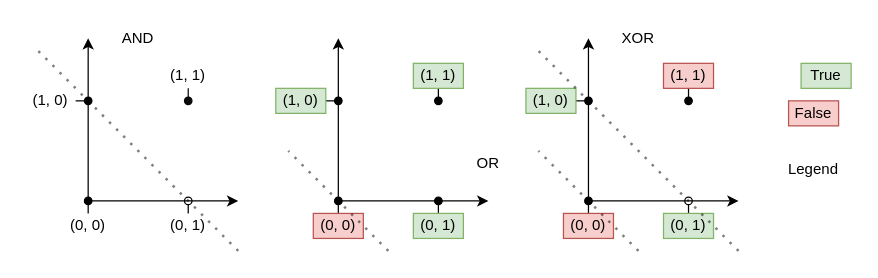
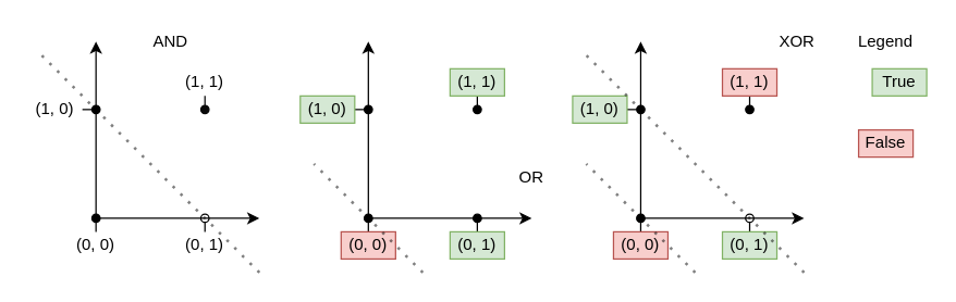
  <mxCell id="0" />
  <mxCell id="1" parent="0" />
  <mxCell id="2" value="" style="endArrow=classic;html=1;" parent="1" edge="1"><mxGeometry width="50" height="50" relative="1" as="geometry"><mxPoint x="70" y="160" as="sourcePoint" /><mxPoint x="190" y="160" as="targetPoint" /></mxGeometry></mxCell>
  <mxCell id="3" style="edgeStyle=orthogonalEdgeStyle;rounded=0;orthogonalLoop=1;jettySize=auto;html=1;exitX=0.5;exitY=0;exitDx=0;exitDy=0;startArrow=none;startFill=0;endArrow=oval;endFill=1;" parent="1" source="4" edge="1"><mxGeometry relative="1" as="geometry"><mxPoint x="70" y="160" as="targetPoint" /></mxGeometry></mxCell>
  <mxCell id="4" value="(0, 0)" style="text;html=1;align=center;verticalAlign=middle;whiteSpace=wrap;rounded=0;" parent="1" vertex="1"><mxGeometry x="50" y="170" width="40" height="20" as="geometry" /></mxCell>
  <mxCell id="5" style="edgeStyle=orthogonalEdgeStyle;rounded=0;orthogonalLoop=1;jettySize=auto;html=1;exitX=0.5;exitY=0;exitDx=0;exitDy=0;startArrow=none;startFill=0;endArrow=oval;endFill=0;jumpStyle=none;shadow=0;sketch=0;textOpacity=30;" parent="1" source="6" edge="1"><mxGeometry relative="1" as="geometry"><mxPoint x="150" y="160" as="targetPoint" /></mxGeometry></mxCell>
  <mxCell id="6" value="(0, 1)" style="text;html=1;align=center;verticalAlign=middle;whiteSpace=wrap;rounded=0;labelBackgroundColor=none;" parent="1" vertex="1"><mxGeometry x="130" y="170" width="40" height="20" as="geometry" /></mxCell>
  <mxCell id="7" style="edgeStyle=orthogonalEdgeStyle;rounded=0;jumpSize=3;orthogonalLoop=1;jettySize=auto;html=1;exitX=0.5;exitY=1;exitDx=0;exitDy=0;startArrow=none;startFill=0;startSize=6;endArrow=oval;endFill=1;endSize=6;strokeColor=#0A0A0A;strokeWidth=1;" edge="1" parent="1" source="8"><mxGeometry relative="1" as="geometry"><mxPoint x="150" y="80" as="targetPoint" /></mxGeometry></mxCell>
  <mxCell id="8" value="(1, 1)" style="text;html=1;align=center;verticalAlign=middle;whiteSpace=wrap;rounded=0;" parent="1" vertex="1"><mxGeometry x="130" y="50" width="40" height="20" as="geometry" /></mxCell>
- <mxCell id="9" value="AND" style="text;html=1;strokeColor=none;fillColor=none;align=center;verticalAlign=middle;whiteSpace=wrap;rounded=0;" parent="1" vertex="1"><mxGeometry x="90" y="20" width="40" height="20" as="geometry" /></mxCell>
+ <mxCell id="9" value="AND" style="text;html=1;strokeColor=none;fillColor=none;align=center;verticalAlign=middle;whiteSpace=wrap;rounded=0;" parent="1" vertex="1"><mxGeometry x="105" y="20" width="40" height="20" as="geometry" /></mxCell>
  <mxCell id="10" style="edgeStyle=orthogonalEdgeStyle;rounded=0;orthogonalLoop=1;jettySize=auto;html=1;exitX=1;exitY=0.5;exitDx=0;exitDy=0;startArrow=none;startFill=0;endArrow=oval;endFill=1;" parent="1" source="11" edge="1"><mxGeometry relative="1" as="geometry"><mxPoint x="70" y="80" as="targetPoint" /></mxGeometry></mxCell>
  <mxCell id="11" value="(1, 0)" style="text;html=1;align=center;verticalAlign=middle;whiteSpace=wrap;rounded=0;labelBackgroundColor=none;" parent="1" vertex="1"><mxGeometry x="20" y="70" width="40" height="20" as="geometry" /></mxCell>
  <mxCell id="12" value="" style="endArrow=classic;html=1;" parent="1" edge="1"><mxGeometry width="50" height="50" relative="1" as="geometry"><mxPoint x="70" y="160" as="sourcePoint" /><mxPoint x="70" y="30" as="targetPoint" /></mxGeometry></mxCell>
  <mxCell id="13" value="" style="endArrow=classic;html=1;" parent="1" edge="1"><mxGeometry width="50" height="50" relative="1" as="geometry"><mxPoint x="270" y="160" as="sourcePoint" /><mxPoint x="390" y="160" as="targetPoint" /></mxGeometry></mxCell>
  <mxCell id="14" style="edgeStyle=orthogonalEdgeStyle;rounded=0;orthogonalLoop=1;jettySize=auto;html=1;exitX=0.5;exitY=0;exitDx=0;exitDy=0;startArrow=none;startFill=0;endArrow=oval;endFill=1;" parent="1" source="15" edge="1"><mxGeometry relative="1" as="geometry"><mxPoint x="270" y="160" as="targetPoint" /></mxGeometry></mxCell>
  <mxCell id="15" value="(0, 0)" style="text;html=1;strokeColor=#b85450;fillColor=#f8cecc;align=center;verticalAlign=middle;whiteSpace=wrap;rounded=0;" parent="1" vertex="1"><mxGeometry x="250" y="170" width="40" height="20" as="geometry" /></mxCell>
  <mxCell id="16" style="edgeStyle=orthogonalEdgeStyle;rounded=0;orthogonalLoop=1;jettySize=auto;html=1;exitX=0.5;exitY=0;exitDx=0;exitDy=0;startArrow=none;startFill=0;endArrow=oval;endFill=1;" parent="1" source="17" edge="1"><mxGeometry relative="1" as="geometry"><mxPoint x="350" y="160" as="targetPoint" /></mxGeometry></mxCell>
  <mxCell id="17" value="(0, 1)" style="text;html=1;strokeColor=#82b366;fillColor=#d5e8d4;align=center;verticalAlign=middle;whiteSpace=wrap;rounded=0;" parent="1" vertex="1"><mxGeometry x="330" y="170" width="40" height="20" as="geometry" /></mxCell>
  <mxCell id="18" style="edgeStyle=orthogonalEdgeStyle;rounded=0;orthogonalLoop=1;jettySize=auto;html=1;exitX=0;exitY=0.25;exitDx=0;exitDy=0;startArrow=none;startFill=0;endArrow=oval;endFill=1;" parent="1" source="19" edge="1"><mxGeometry relative="1" as="geometry"><mxPoint x="350" y="80" as="targetPoint" /></mxGeometry></mxCell>
  <mxCell id="19" value="(1, 1)" style="text;html=1;strokeColor=#82b366;fillColor=#d5e8d4;align=center;verticalAlign=middle;whiteSpace=wrap;rounded=0;" parent="1" vertex="1"><mxGeometry x="330" y="50" width="40" height="20" as="geometry" /></mxCell>
  <mxCell id="20" value="OR" style="text;html=1;strokeColor=none;fillColor=none;align=center;verticalAlign=middle;whiteSpace=wrap;rounded=0;" parent="1" vertex="1"><mxGeometry x="370" y="120" width="40" height="20" as="geometry" /></mxCell>
  <mxCell id="21" style="edgeStyle=orthogonalEdgeStyle;rounded=0;orthogonalLoop=1;jettySize=auto;html=1;exitX=1;exitY=0.5;exitDx=0;exitDy=0;startArrow=none;startFill=0;endArrow=oval;endFill=1;" parent="1" source="22" edge="1"><mxGeometry relative="1" as="geometry"><mxPoint x="270" y="80" as="targetPoint" /></mxGeometry></mxCell>
  <mxCell id="22" value="(1, 0)" style="text;html=1;strokeColor=#82b366;fillColor=#d5e8d4;align=center;verticalAlign=middle;whiteSpace=wrap;rounded=0;labelBackgroundColor=none;" parent="1" vertex="1"><mxGeometry x="220" y="70" width="40" height="20" as="geometry" /></mxCell>
  <mxCell id="23" value="" style="endArrow=classic;html=1;" parent="1" edge="1"><mxGeometry width="50" height="50" relative="1" as="geometry"><mxPoint x="270" y="160" as="sourcePoint" /><mxPoint x="270" y="30" as="targetPoint" /></mxGeometry></mxCell>
  <mxCell id="24" value="" style="endArrow=classic;html=1;" parent="1" edge="1"><mxGeometry width="50" height="50" relative="1" as="geometry"><mxPoint x="470" y="160" as="sourcePoint" /><mxPoint x="590" y="160" as="targetPoint" /></mxGeometry></mxCell>
  <mxCell id="25" style="edgeStyle=orthogonalEdgeStyle;rounded=0;orthogonalLoop=1;jettySize=auto;html=1;exitX=0.5;exitY=0;exitDx=0;exitDy=0;startArrow=none;startFill=0;endArrow=oval;endFill=1;" parent="1" source="26" edge="1"><mxGeometry relative="1" as="geometry"><mxPoint x="470" y="160" as="targetPoint" /></mxGeometry></mxCell>
  <mxCell id="26" value="(0, 0)" style="text;html=1;strokeColor=#b85450;fillColor=#f8cecc;align=center;verticalAlign=middle;whiteSpace=wrap;rounded=0;" parent="1" vertex="1"><mxGeometry x="450" y="170" width="40" height="20" as="geometry" /></mxCell>
  <mxCell id="27" style="edgeStyle=orthogonalEdgeStyle;rounded=0;orthogonalLoop=1;jettySize=auto;html=1;exitX=0.5;exitY=0;exitDx=0;exitDy=0;startArrow=none;startFill=0;endArrow=oval;endFill=0;" parent="1" source="28" edge="1"><mxGeometry relative="1" as="geometry"><mxPoint x="550" y="160" as="targetPoint" /></mxGeometry></mxCell>
  <mxCell id="28" value="(0, 1)" style="text;html=1;strokeColor=#82b366;fillColor=#d5e8d4;align=center;verticalAlign=middle;whiteSpace=wrap;rounded=0;" parent="1" vertex="1"><mxGeometry x="530" y="170" width="40" height="20" as="geometry" /></mxCell>
  <mxCell id="29" style="edgeStyle=orthogonalEdgeStyle;rounded=0;orthogonalLoop=1;jettySize=auto;html=1;exitX=0;exitY=0.25;exitDx=0;exitDy=0;startArrow=none;startFill=0;endArrow=oval;endFill=1;" parent="1" source="30" edge="1"><mxGeometry relative="1" as="geometry"><mxPoint x="550" y="80" as="targetPoint" /></mxGeometry></mxCell>
  <mxCell id="30" value="(1, 1)" style="text;html=1;strokeColor=#b85450;fillColor=#f8cecc;align=center;verticalAlign=middle;whiteSpace=wrap;rounded=0;" parent="1" vertex="1"><mxGeometry x="530" y="50" width="40" height="20" as="geometry" /></mxCell>
- <mxCell id="31" value="XOR" style="text;html=1;strokeColor=none;fillColor=none;align=center;verticalAlign=middle;whiteSpace=wrap;rounded=0;" parent="1" vertex="1"><mxGeometry x="490" y="20" width="40" height="20" as="geometry" /></mxCell>
+ <mxCell id="31" value="XOR" style="text;html=1;strokeColor=none;fillColor=none;align=center;verticalAlign=middle;whiteSpace=wrap;rounded=0;" parent="1" vertex="1"><mxGeometry x="565" y="20" width="40" height="20" as="geometry" /></mxCell>
  <mxCell id="32" style="edgeStyle=orthogonalEdgeStyle;rounded=0;orthogonalLoop=1;jettySize=auto;html=1;exitX=1;exitY=0.5;exitDx=0;exitDy=0;startArrow=none;startFill=0;endArrow=oval;endFill=1;" parent="1" source="33" edge="1"><mxGeometry relative="1" as="geometry"><mxPoint x="470" y="80" as="targetPoint" /></mxGeometry></mxCell>
  <mxCell id="33" value="(1, 0)" style="text;html=1;strokeColor=#82b366;fillColor=#d5e8d4;align=center;verticalAlign=middle;whiteSpace=wrap;rounded=0;labelBackgroundColor=none;" parent="1" vertex="1"><mxGeometry x="420" y="70" width="40" height="20" as="geometry" /></mxCell>
  <mxCell id="34" value="" style="endArrow=classic;html=1;" parent="1" edge="1"><mxGeometry width="50" height="50" relative="1" as="geometry"><mxPoint x="470" y="160" as="sourcePoint" /><mxPoint x="470" y="30" as="targetPoint" /></mxGeometry></mxCell>
  <mxCell id="35" value="True" style="text;html=1;strokeColor=#82b366;fillColor=#d5e8d4;align=center;verticalAlign=middle;whiteSpace=wrap;rounded=0;labelBackgroundColor=none;" parent="1" vertex="1"><mxGeometry x="640" y="50" width="40" height="20" as="geometry" /></mxCell>
- <mxCell id="36" value="False" style="text;html=1;strokeColor=#b85450;fillColor=#f8cecc;align=center;verticalAlign=middle;whiteSpace=wrap;rounded=0;labelBackgroundColor=none;" parent="1" vertex="1"><mxGeometry x="630" y="80" width="40" height="20" as="geometry" /></mxCell>
- <mxCell id="37" value="Legend" style="text;html=1;strokeColor=none;fillColor=none;align=center;verticalAlign=middle;whiteSpace=wrap;rounded=0;" parent="1" vertex="1"><mxGeometry x="630" y="125" width="40" height="20" as="geometry" /></mxCell>
+ <mxCell id="36" value="False" style="text;html=1;strokeColor=#b85450;fillColor=#f8cecc;align=center;verticalAlign=middle;whiteSpace=wrap;rounded=0;labelBackgroundColor=none;" parent="1" vertex="1"><mxGeometry x="630" y="95" width="40" height="20" as="geometry" /></mxCell>
+ <mxCell id="37" value="Legend" style="text;html=1;strokeColor=none;fillColor=none;align=center;verticalAlign=middle;whiteSpace=wrap;rounded=0;" parent="1" vertex="1"><mxGeometry x="630" y="20" width="40" height="20" as="geometry" /></mxCell>
  <mxCell id="38" value="" style="endArrow=none;dashed=1;html=1;dashPattern=1 3;strokeWidth=2;opacity=50;" parent="1" edge="1"><mxGeometry width="50" height="50" relative="1" as="geometry"><mxPoint x="190" y="200" as="sourcePoint" /><mxPoint x="30" y="40" as="targetPoint" /></mxGeometry></mxCell>
  <mxCell id="39" value="" style="endArrow=none;dashed=1;html=1;dashPattern=1 3;strokeWidth=2;opacity=50;" parent="1" edge="1"><mxGeometry width="50" height="50" relative="1" as="geometry"><mxPoint x="310" y="200" as="sourcePoint" /><mxPoint x="230" y="120" as="targetPoint" /></mxGeometry></mxCell>
  <mxCell id="40" value="" style="endArrow=none;dashed=1;html=1;dashPattern=1 3;strokeWidth=2;opacity=50;" parent="1" edge="1"><mxGeometry width="50" height="50" relative="1" as="geometry"><mxPoint x="510" y="200" as="sourcePoint" /><mxPoint x="430" y="120" as="targetPoint" /></mxGeometry></mxCell>
  <mxCell id="41" value="" style="endArrow=none;dashed=1;html=1;dashPattern=1 3;strokeWidth=2;opacity=50;" parent="1" edge="1"><mxGeometry width="50" height="50" relative="1" as="geometry"><mxPoint x="590" y="200" as="sourcePoint" /><mxPoint x="430" y="40" as="targetPoint" /></mxGeometry></mxCell>
